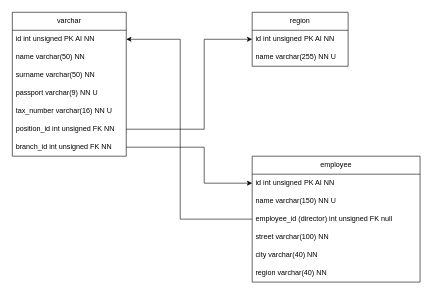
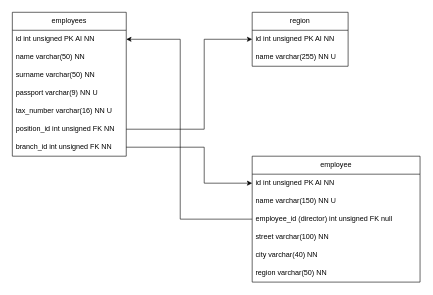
  <mxCell id="0" />
  <mxCell id="1" parent="0" />
- <mxCell id="2" value="varchar" style="swimlane;fontStyle=0;childLayout=stackLayout;horizontal=1;startSize=30;horizontalStack=0;resizeParent=1;resizeParentMax=0;resizeLast=0;collapsible=1;marginBottom=0;whiteSpace=wrap;html=1;" vertex="1" parent="1"><mxGeometry x="20" y="20" width="190" height="240" as="geometry" /></mxCell>
+ <mxCell id="2" value="employees" style="swimlane;fontStyle=0;childLayout=stackLayout;horizontal=1;startSize=30;horizontalStack=0;resizeParent=1;resizeParentMax=0;resizeLast=0;collapsible=1;marginBottom=0;whiteSpace=wrap;html=1;" vertex="1" parent="1"><mxGeometry x="20" y="20" width="190" height="240" as="geometry" /></mxCell>
  <mxCell id="3" value="id int unsigned PK AI NN" style="text;strokeColor=none;fillColor=none;align=left;verticalAlign=middle;spacingLeft=4;spacingRight=4;overflow=hidden;points=[[0,0.5],[1,0.5]];portConstraint=eastwest;rotatable=0;whiteSpace=wrap;html=1;" vertex="1" parent="2"><mxGeometry y="30" width="190" height="30" as="geometry" /></mxCell>
  <mxCell id="4" value="name varchar(50) NN" style="text;strokeColor=none;fillColor=none;align=left;verticalAlign=middle;spacingLeft=4;spacingRight=4;overflow=hidden;points=[[0,0.5],[1,0.5]];portConstraint=eastwest;rotatable=0;whiteSpace=wrap;html=1;" vertex="1" parent="2"><mxGeometry y="60" width="190" height="30" as="geometry" /></mxCell>
  <mxCell id="5" value="surname varchar(50) NN" style="text;strokeColor=none;fillColor=none;align=left;verticalAlign=middle;spacingLeft=4;spacingRight=4;overflow=hidden;points=[[0,0.5],[1,0.5]];portConstraint=eastwest;rotatable=0;whiteSpace=wrap;html=1;" vertex="1" parent="2"><mxGeometry y="90" width="190" height="30" as="geometry" /></mxCell>
  <mxCell id="6" value="passport varchar(9) NN U" style="text;strokeColor=none;fillColor=none;align=left;verticalAlign=middle;spacingLeft=4;spacingRight=4;overflow=hidden;points=[[0,0.5],[1,0.5]];portConstraint=eastwest;rotatable=0;whiteSpace=wrap;html=1;" vertex="1" parent="2"><mxGeometry y="120" width="190" height="30" as="geometry" /></mxCell>
  <mxCell id="7" value="tax_number varchar(16) NN U" style="text;strokeColor=none;fillColor=none;align=left;verticalAlign=middle;spacingLeft=4;spacingRight=4;overflow=hidden;points=[[0,0.5],[1,0.5]];portConstraint=eastwest;rotatable=0;whiteSpace=wrap;html=1;" vertex="1" parent="2"><mxGeometry y="150" width="190" height="30" as="geometry" /></mxCell>
  <mxCell id="8" value="position_id int unsigned FK NN" style="text;strokeColor=none;fillColor=none;align=left;verticalAlign=middle;spacingLeft=4;spacingRight=4;overflow=hidden;points=[[0,0.5],[1,0.5]];portConstraint=eastwest;rotatable=0;whiteSpace=wrap;html=1;" vertex="1" parent="2"><mxGeometry y="180" width="190" height="30" as="geometry" /></mxCell>
  <mxCell id="9" value="branch_id int unsigned FK NN" style="text;strokeColor=none;fillColor=none;align=left;verticalAlign=middle;spacingLeft=4;spacingRight=4;overflow=hidden;points=[[0,0.5],[1,0.5]];portConstraint=eastwest;rotatable=0;whiteSpace=wrap;html=1;" vertex="1" parent="2"><mxGeometry y="210" width="190" height="30" as="geometry" /></mxCell>
  <mxCell id="10" value="region" style="swimlane;fontStyle=0;childLayout=stackLayout;horizontal=1;startSize=30;horizontalStack=0;resizeParent=1;resizeParentMax=0;resizeLast=0;collapsible=1;marginBottom=0;whiteSpace=wrap;html=1;" vertex="1" parent="1"><mxGeometry x="420" y="20" width="160" height="90" as="geometry" /></mxCell>
  <mxCell id="11" value="id int unsigned PK AI NN" style="text;strokeColor=none;fillColor=none;align=left;verticalAlign=middle;spacingLeft=4;spacingRight=4;overflow=hidden;points=[[0,0.5],[1,0.5]];portConstraint=eastwest;rotatable=0;whiteSpace=wrap;html=1;" vertex="1" parent="10"><mxGeometry y="30" width="160" height="30" as="geometry" /></mxCell>
  <mxCell id="12" value="name varchar(255) NN U" style="text;strokeColor=none;fillColor=none;align=left;verticalAlign=middle;spacingLeft=4;spacingRight=4;overflow=hidden;points=[[0,0.5],[1,0.5]];portConstraint=eastwest;rotatable=0;whiteSpace=wrap;html=1;" vertex="1" parent="10"><mxGeometry y="60" width="160" height="30" as="geometry" /></mxCell>
  <mxCell id="13" style="edgeStyle=orthogonalEdgeStyle;rounded=0;orthogonalLoop=1;jettySize=auto;html=1;exitX=1;exitY=0.5;exitDx=0;exitDy=0;entryX=0;entryY=0.5;entryDx=0;entryDy=0;" edge="1" parent="1" source="8" target="11"><mxGeometry relative="1" as="geometry"><Array as="points"><mxPoint x="340" y="215" /><mxPoint x="340" y="65" /></Array></mxGeometry></mxCell>
  <mxCell id="14" value="employee" style="swimlane;fontStyle=0;childLayout=stackLayout;horizontal=1;startSize=30;horizontalStack=0;resizeParent=1;resizeParentMax=0;resizeLast=0;collapsible=1;marginBottom=0;whiteSpace=wrap;html=1;" vertex="1" parent="1"><mxGeometry x="420" y="260" width="280" height="210" as="geometry" /></mxCell>
  <mxCell id="15" value="id int unsigned PK AI NN" style="text;strokeColor=none;fillColor=none;align=left;verticalAlign=middle;spacingLeft=4;spacingRight=4;overflow=hidden;points=[[0,0.5],[1,0.5]];portConstraint=eastwest;rotatable=0;whiteSpace=wrap;html=1;" vertex="1" parent="14"><mxGeometry y="30" width="280" height="30" as="geometry" /></mxCell>
  <mxCell id="16" value="name varchar(150) NN U" style="text;strokeColor=none;fillColor=none;align=left;verticalAlign=middle;spacingLeft=4;spacingRight=4;overflow=hidden;points=[[0,0.5],[1,0.5]];portConstraint=eastwest;rotatable=0;whiteSpace=wrap;html=1;" vertex="1" parent="14"><mxGeometry y="60" width="280" height="30" as="geometry" /></mxCell>
  <mxCell id="17" value="employee_id (director) int unsigned FK null" style="text;strokeColor=none;fillColor=none;align=left;verticalAlign=middle;spacingLeft=4;spacingRight=4;overflow=hidden;points=[[0,0.5],[1,0.5]];portConstraint=eastwest;rotatable=0;whiteSpace=wrap;html=1;" vertex="1" parent="14"><mxGeometry y="90" width="280" height="30" as="geometry" /></mxCell>
  <mxCell id="18" value="street varchar(100) NN" style="text;strokeColor=none;fillColor=none;align=left;verticalAlign=middle;spacingLeft=4;spacingRight=4;overflow=hidden;points=[[0,0.5],[1,0.5]];portConstraint=eastwest;rotatable=0;whiteSpace=wrap;html=1;" vertex="1" parent="14"><mxGeometry y="120" width="280" height="30" as="geometry" /></mxCell>
  <mxCell id="19" value="city varchar(40) NN" style="text;strokeColor=none;fillColor=none;align=left;verticalAlign=middle;spacingLeft=4;spacingRight=4;overflow=hidden;points=[[0,0.5],[1,0.5]];portConstraint=eastwest;rotatable=0;whiteSpace=wrap;html=1;" vertex="1" parent="14"><mxGeometry y="150" width="280" height="30" as="geometry" /></mxCell>
- <mxCell id="20" value="region varchar(40) NN" style="text;strokeColor=none;fillColor=none;align=left;verticalAlign=middle;spacingLeft=4;spacingRight=4;overflow=hidden;points=[[0,0.5],[1,0.5]];portConstraint=eastwest;rotatable=0;whiteSpace=wrap;html=1;" vertex="1" parent="14"><mxGeometry y="180" width="280" height="30" as="geometry" /></mxCell>
+ <mxCell id="20" value="region varchar(50) NN" style="text;strokeColor=none;fillColor=none;align=left;verticalAlign=middle;spacingLeft=4;spacingRight=4;overflow=hidden;points=[[0,0.5],[1,0.5]];portConstraint=eastwest;rotatable=0;whiteSpace=wrap;html=1;" vertex="1" parent="14"><mxGeometry y="180" width="280" height="30" as="geometry" /></mxCell>
  <mxCell id="21" style="edgeStyle=orthogonalEdgeStyle;rounded=0;orthogonalLoop=1;jettySize=auto;html=1;exitX=1;exitY=0.5;exitDx=0;exitDy=0;entryX=0;entryY=0.5;entryDx=0;entryDy=0;" edge="1" parent="1" source="9" target="15"><mxGeometry relative="1" as="geometry"><Array as="points"><mxPoint x="340" y="245" /><mxPoint x="340" y="305" /></Array></mxGeometry></mxCell>
  <mxCell id="22" style="edgeStyle=orthogonalEdgeStyle;rounded=0;orthogonalLoop=1;jettySize=auto;html=1;exitX=0;exitY=0.5;exitDx=0;exitDy=0;entryX=1;entryY=0.5;entryDx=0;entryDy=0;" edge="1" parent="1" source="17" target="3"><mxGeometry relative="1" as="geometry"><Array as="points"><mxPoint x="300" y="365" /><mxPoint x="300" y="65" /></Array></mxGeometry></mxCell>
